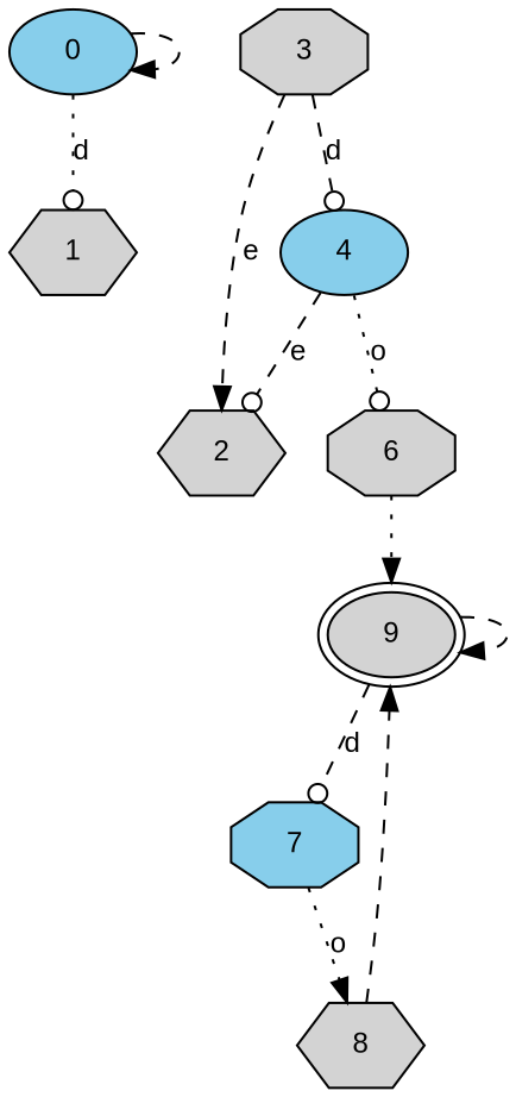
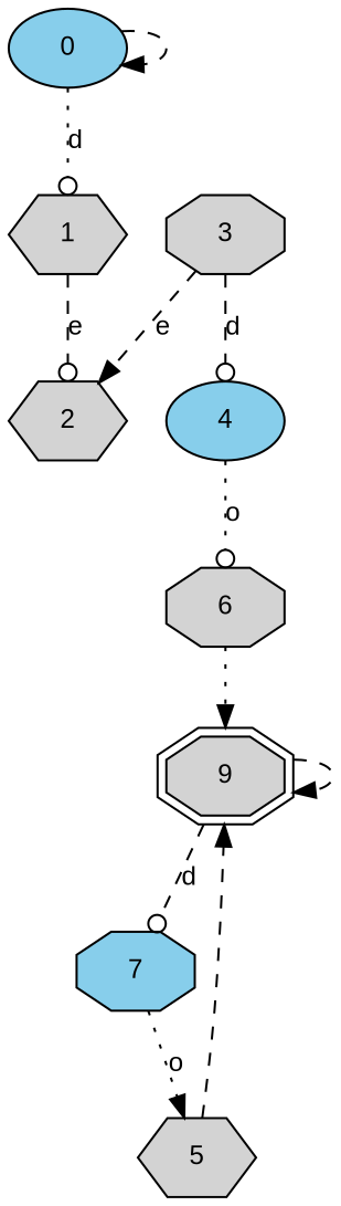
  digraph {
    fontname="Liberation Sans"
    rankdir=TB
    node [fillcolor=lightgrey fontname="Liberation Sans" fontsize=12 peripheries=1 shape=octagon style=filled]
    edge [arrowhead=normal fontname="Liberation Sans" fontsize=12 style=dashed]
    0 [fillcolor=skyblue shape=ellipse]
    1 [shape=hexagon]
    2 [shape=hexagon]
-   9 [peripheries=2 shape=ellipse]
+   9 [peripheries=2]
    7 [fillcolor=skyblue]
    3
    4 [fillcolor=skyblue shape=ellipse]
    6
-   8 [shape=hexagon]
+   8 [shape=hexagon label=5]
    0 -> 0
    0 -> 1 [arrowhead=odot label=d style=dotted]
-   4 -> 2 [arrowhead=odot label=e]
+   1 -> 2 [arrowhead=odot label=e]
    9 -> 9
    9 -> 7 [arrowhead=odot label=d]
    7 -> 8 [label=o style=dotted]
    3 -> 2 [label=e]
    3 -> 4 [arrowhead=odot label=d]
    4 -> 6 [arrowhead=odot label=o style=dotted]
    6 -> 9 [style=dotted]
    8 -> 9
  }
